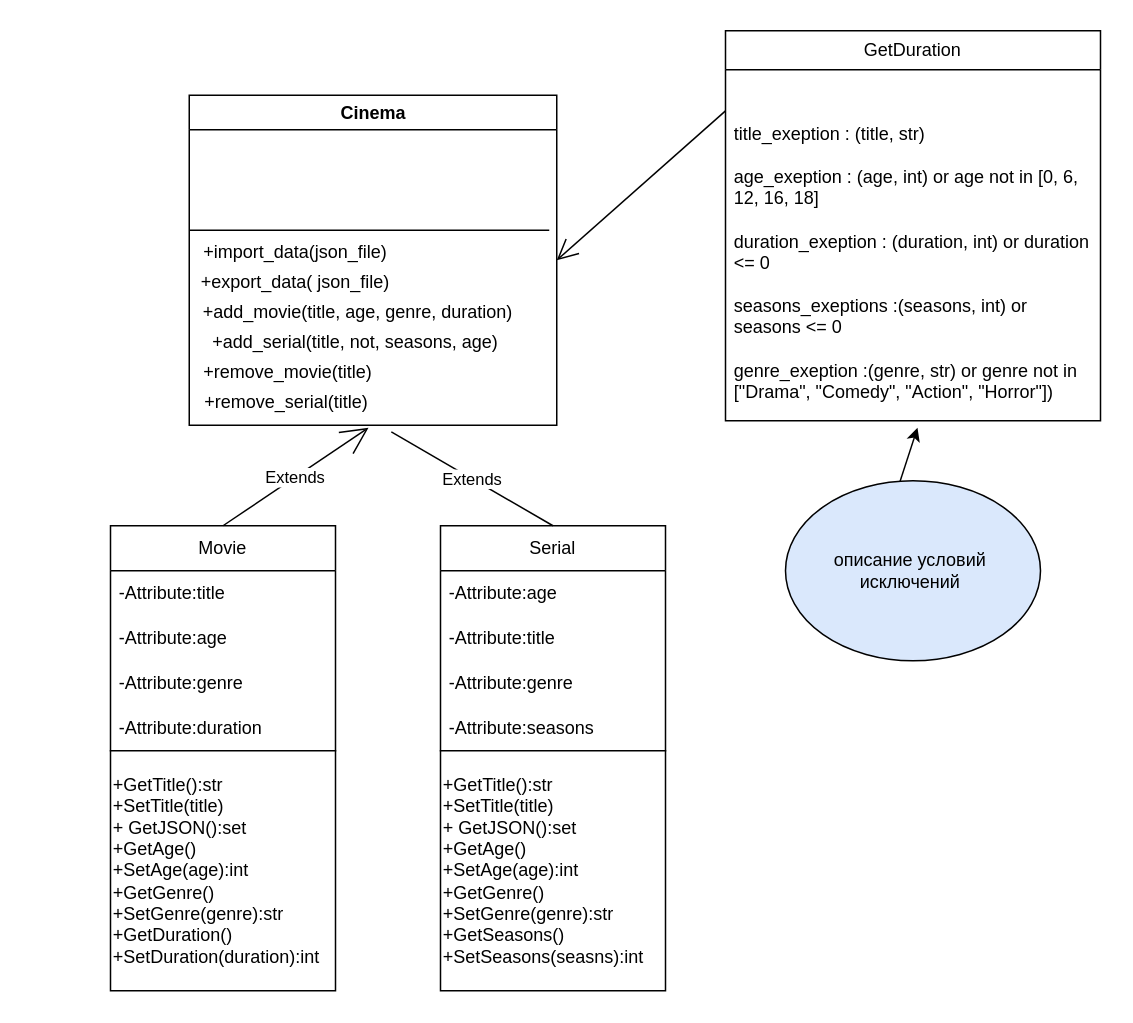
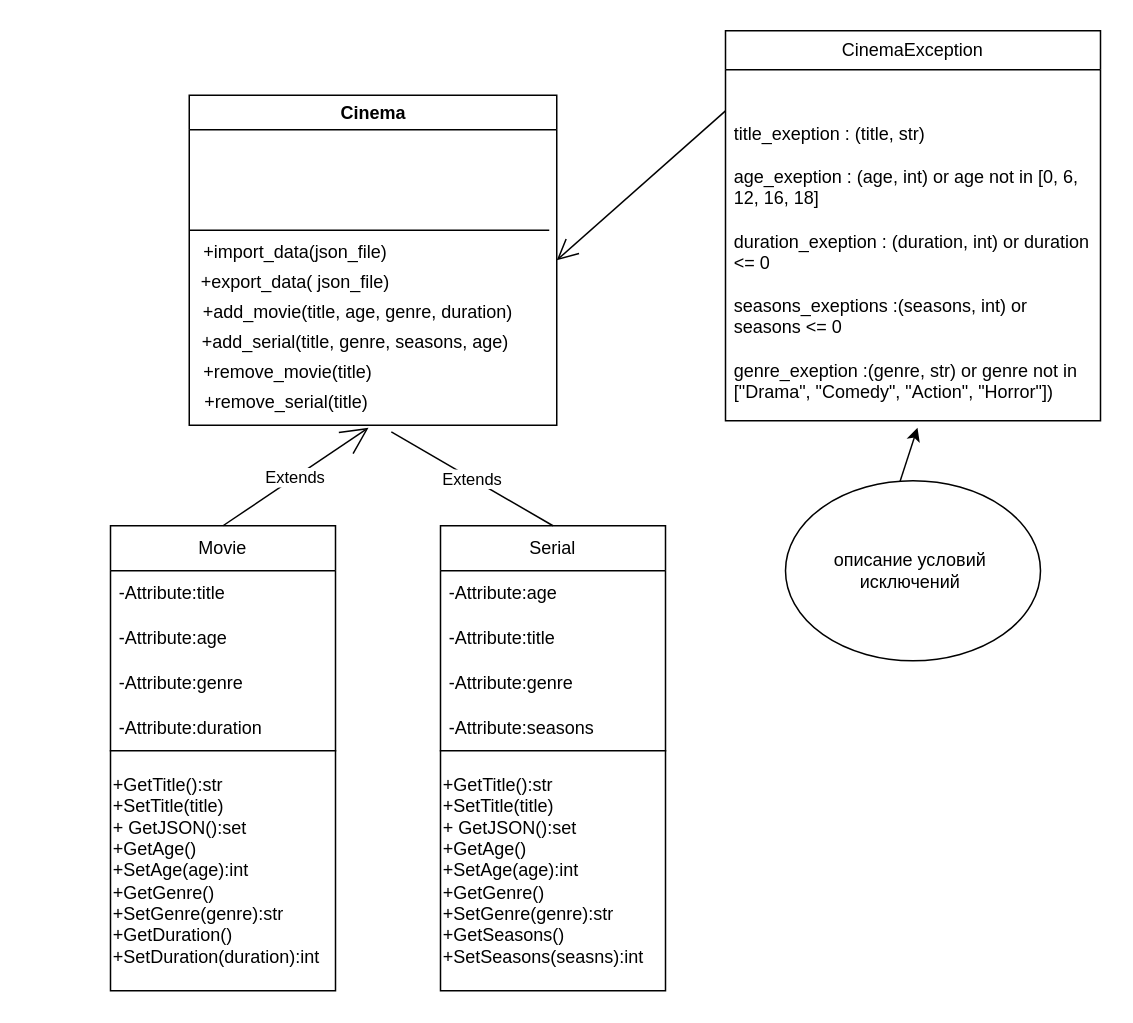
  <mxCell id="0" />
  <mxCell id="1" parent="0" />
  <mxCell id="2" value="Cinema" style="swimlane;whiteSpace=wrap;html=1;" parent="1" vertex="1"><mxGeometry x="125.5" y="63" width="245" height="220" as="geometry" /></mxCell>
  <mxCell id="3" value="" style="endArrow=none;html=1;rounded=0;" parent="2" edge="1"><mxGeometry width="50" height="50" relative="1" as="geometry"><mxPoint y="90" as="sourcePoint" /><mxPoint x="240" y="90" as="targetPoint" /><Array as="points"><mxPoint x="74" y="90" /></Array></mxGeometry></mxCell>
  <mxCell id="4" value="+import_data(json_file)" style="text;html=1;align=center;verticalAlign=middle;resizable=0;points=[];autosize=1;strokeColor=none;fillColor=none;" parent="2" vertex="1"><mxGeometry x="-5" y="90" width="150" height="30" as="geometry" /></mxCell>
  <mxCell id="5" value="+export_data(&amp;nbsp;json_file)" style="text;html=1;align=center;verticalAlign=middle;resizable=0;points=[];autosize=1;strokeColor=none;fillColor=none;" parent="2" vertex="1"><mxGeometry x="-5" y="110" width="150" height="30" as="geometry" /></mxCell>
  <mxCell id="6" value="&amp;nbsp; &amp;nbsp; &amp;nbsp; &amp;nbsp; &amp;nbsp; &amp;nbsp; &amp;nbsp; &amp;nbsp; &amp;nbsp; &amp;nbsp; &amp;nbsp; &amp;nbsp; &amp;nbsp; &amp;nbsp; &amp;nbsp; &amp;nbsp;+add_movie(title, age, genre, duration)" style="text;html=1;align=center;verticalAlign=middle;resizable=0;points=[];autosize=1;strokeColor=none;fillColor=none;" parent="2" vertex="1"><mxGeometry x="-105" y="130" width="330" height="30" as="geometry" /></mxCell>
  <mxCell id="7" value="+remove_movie(title)" style="text;html=1;align=center;verticalAlign=middle;resizable=0;points=[];autosize=1;strokeColor=none;fillColor=none;" parent="2" vertex="1"><mxGeometry x="-5" y="170" width="140" height="30" as="geometry" /></mxCell>
  <mxCell id="8" value="+remove_serial(title)" style="text;html=1;align=center;verticalAlign=middle;resizable=0;points=[];autosize=1;strokeColor=none;fillColor=none;" parent="2" vertex="1"><mxGeometry x="-1" y="190" width="130" height="30" as="geometry" /></mxCell>
- <mxCell id="9" value="+add_serial(title, not, seasons, age)" style="text;html=1;align=center;verticalAlign=middle;resizable=0;points=[];autosize=1;strokeColor=none;fillColor=none;" parent="2" vertex="1"><mxGeometry x="-5" y="150" width="230" height="30" as="geometry" /></mxCell>
+ <mxCell id="9" value="+add_serial(title, genre, seasons, age)" style="text;html=1;align=center;verticalAlign=middle;resizable=0;points=[];autosize=1;strokeColor=none;fillColor=none;" parent="2" vertex="1"><mxGeometry x="-5" y="150" width="230" height="30" as="geometry" /></mxCell>
  <mxCell id="10" value="Movie" style="swimlane;fontStyle=0;childLayout=stackLayout;horizontal=1;startSize=30;horizontalStack=0;resizeParent=1;resizeParentMax=0;resizeLast=0;collapsible=1;marginBottom=0;whiteSpace=wrap;html=1;" parent="1" vertex="1"><mxGeometry x="73" y="350" width="150" height="150" as="geometry" /></mxCell>
  <mxCell id="11" value="-Attribute:title" style="text;strokeColor=none;fillColor=none;align=left;verticalAlign=middle;spacingLeft=4;spacingRight=4;overflow=hidden;points=[[0,0.5],[1,0.5]];portConstraint=eastwest;rotatable=0;whiteSpace=wrap;html=1;" parent="10" vertex="1"><mxGeometry y="30" width="150" height="30" as="geometry" /></mxCell>
  <mxCell id="12" value="-Attribute:age" style="text;strokeColor=none;fillColor=none;align=left;verticalAlign=middle;spacingLeft=4;spacingRight=4;overflow=hidden;points=[[0,0.5],[1,0.5]];portConstraint=eastwest;rotatable=0;whiteSpace=wrap;html=1;" parent="10" vertex="1"><mxGeometry y="60" width="150" height="30" as="geometry" /></mxCell>
  <mxCell id="13" value="-Attribute:genre" style="text;strokeColor=none;fillColor=none;align=left;verticalAlign=middle;spacingLeft=4;spacingRight=4;overflow=hidden;points=[[0,0.5],[1,0.5]];portConstraint=eastwest;rotatable=0;whiteSpace=wrap;html=1;" parent="10" vertex="1"><mxGeometry y="90" width="150" height="30" as="geometry" /></mxCell>
  <mxCell id="14" value="-Attribute:duration" style="text;strokeColor=none;fillColor=none;align=left;verticalAlign=middle;spacingLeft=4;spacingRight=4;overflow=hidden;points=[[0,0.5],[1,0.5]];portConstraint=eastwest;rotatable=0;whiteSpace=wrap;html=1;" parent="10" vertex="1"><mxGeometry y="120" width="150" height="30" as="geometry" /></mxCell>
  <mxCell id="15" value="Serial" style="swimlane;fontStyle=0;childLayout=stackLayout;horizontal=1;startSize=30;horizontalStack=0;resizeParent=1;resizeParentMax=0;resizeLast=0;collapsible=1;marginBottom=0;whiteSpace=wrap;html=1;" parent="1" vertex="1"><mxGeometry x="293" y="350" width="150" height="150" as="geometry" /></mxCell>
  <mxCell id="16" value="-Attribute:age" style="text;strokeColor=none;fillColor=none;align=left;verticalAlign=middle;spacingLeft=4;spacingRight=4;overflow=hidden;points=[[0,0.5],[1,0.5]];portConstraint=eastwest;rotatable=0;whiteSpace=wrap;html=1;" parent="15" vertex="1"><mxGeometry y="30" width="150" height="30" as="geometry" /></mxCell>
  <mxCell id="17" value="-Attribute:title" style="text;strokeColor=none;fillColor=none;align=left;verticalAlign=middle;spacingLeft=4;spacingRight=4;overflow=hidden;points=[[0,0.5],[1,0.5]];portConstraint=eastwest;rotatable=0;whiteSpace=wrap;html=1;" parent="15" vertex="1"><mxGeometry y="60" width="150" height="30" as="geometry" /></mxCell>
  <mxCell id="18" value="-Attribute:genre" style="text;strokeColor=none;fillColor=none;align=left;verticalAlign=middle;spacingLeft=4;spacingRight=4;overflow=hidden;points=[[0,0.5],[1,0.5]];portConstraint=eastwest;rotatable=0;whiteSpace=wrap;html=1;" parent="15" vertex="1"><mxGeometry y="90" width="150" height="30" as="geometry" /></mxCell>
  <mxCell id="19" value="-Attribute:seasons" style="text;strokeColor=none;fillColor=none;align=left;verticalAlign=middle;spacingLeft=4;spacingRight=4;overflow=hidden;points=[[0,0.5],[1,0.5]];portConstraint=eastwest;rotatable=0;whiteSpace=wrap;html=1;" parent="15" vertex="1"><mxGeometry y="120" width="150" height="30" as="geometry" /></mxCell>
  <mxCell id="20" value="Extends" style="endArrow=open;endSize=16;endFill=0;html=1;rounded=0;exitX=0.5;exitY=0;exitDx=0;exitDy=0;entryX=0.927;entryY=1.058;entryDx=0;entryDy=0;entryPerimeter=0;" parent="1" source="10" target="8" edge="1"><mxGeometry width="160" relative="1" as="geometry"><mxPoint x="257" y="320" as="sourcePoint" /><mxPoint x="383" y="290" as="targetPoint" /><Array as="points" /></mxGeometry></mxCell>
- <mxCell id="21" value="GetDuration" style="swimlane;fontStyle=0;childLayout=stackLayout;horizontal=1;startSize=26;fillColor=none;horizontalStack=0;resizeParent=1;resizeParentMax=0;resizeLast=0;collapsible=1;marginBottom=0;whiteSpace=wrap;html=1;" parent="1" vertex="1"><mxGeometry x="483" y="20" width="250" height="260" as="geometry" /></mxCell>
+ <mxCell id="21" value="CinemaException" style="swimlane;fontStyle=0;childLayout=stackLayout;horizontal=1;startSize=26;fillColor=none;horizontalStack=0;resizeParent=1;resizeParentMax=0;resizeLast=0;collapsible=1;marginBottom=0;whiteSpace=wrap;html=1;" parent="1" vertex="1"><mxGeometry x="483" y="20" width="250" height="260" as="geometry" /></mxCell>
  <mxCell id="22" value="&lt;br&gt;&lt;br&gt;title_exeption : (title, str)&lt;br&gt;&lt;br&gt;age_exeption : (age, int) or age not in [0, 6, 12, 16, 18]&lt;br&gt;&lt;br&gt;duration_exeption : (duration, int) or duration &amp;lt;= 0&lt;br&gt;&lt;br&gt;seasons_exeptions :(seasons, int) or seasons &amp;lt;= 0&lt;br&gt;&lt;br&gt;genre_exeption :(genre, str) or genre not in [&quot;Drama&quot;, &quot;Comedy&quot;, &quot;Action&quot;, &quot;Horror&quot;])" style="text;strokeColor=none;fillColor=none;align=left;verticalAlign=top;spacingLeft=4;spacingRight=4;overflow=hidden;rotatable=0;points=[[0,0.5],[1,0.5]];portConstraint=eastwest;whiteSpace=wrap;html=1;" parent="21" vertex="1"><mxGeometry y="26" width="250" height="234" as="geometry" /></mxCell>
  <mxCell id="23" value="" style="endArrow=open;endFill=1;endSize=12;html=1;rounded=0;exitX=0;exitY=0.117;exitDx=0;exitDy=0;exitPerimeter=0;entryX=1;entryY=0.5;entryDx=0;entryDy=0;" parent="1" source="22" target="2" edge="1"><mxGeometry width="160" relative="1" as="geometry"><mxPoint x="573" y="210" as="sourcePoint" /><mxPoint x="523" y="170" as="targetPoint" /><Array as="points" /></mxGeometry></mxCell>
  <mxCell id="24" value="+GetTitle():str&lt;br&gt;+SetTitle(title)&lt;br&gt;+&amp;nbsp;GetJSON():set&lt;br&gt;+GetAge()&lt;br&gt;+SetAge(age):int&lt;br&gt;+GetGenre()&lt;br&gt;+SetGenre(genre):str&lt;br&gt;+GetDuration()&lt;br&gt;+SetDuration(duration):int" style="html=1;whiteSpace=wrap;align=left;" parent="1" vertex="1"><mxGeometry x="73" y="500" width="150" height="160" as="geometry" /></mxCell>
  <mxCell id="25" value="+GetTitle():str&lt;br&gt;+SetTitle(title)&lt;br&gt;+&amp;nbsp;GetJSON():set&lt;br&gt;+GetAge()&lt;br&gt;+SetAge(age):int&lt;br&gt;+GetGenre()&lt;br&gt;+SetGenre(genre):str&lt;br&gt;+GetSeasons()&lt;br&gt;+SetSeasons(seasns):int" style="html=1;whiteSpace=wrap;align=left;" parent="1" vertex="1"><mxGeometry x="293" y="500" width="150" height="160" as="geometry" /></mxCell>
  <mxCell id="26" value="" style="endArrow=classic;html=1;rounded=0;entryX=0.512;entryY=1.02;entryDx=0;entryDy=0;entryPerimeter=0;" parent="1" target="22" edge="1"><mxGeometry width="50" height="50" relative="1" as="geometry"><mxPoint x="593" y="340" as="sourcePoint" /><mxPoint x="613" y="340" as="targetPoint" /></mxGeometry></mxCell>
- <mxCell id="27" value="описание условий&amp;nbsp; исключений&amp;nbsp;" style="ellipse;whiteSpace=wrap;html=1;fillColor=#dae8fc;" parent="1" vertex="1"><mxGeometry x="523" y="320" width="170" height="120" as="geometry" /></mxCell>
+ <mxCell id="27" value="описание условий&amp;nbsp; исключений&amp;nbsp;" style="ellipse;whiteSpace=wrap;html=1;" parent="1" vertex="1"><mxGeometry x="523" y="320" width="170" height="120" as="geometry" /></mxCell>
  <mxCell id="28" value="Extends" style="endArrow=none;endSize=16;endFill=0;html=1;rounded=0;exitX=0.5;exitY=0;exitDx=0;exitDy=0;entryX=1.044;entryY=1.147;entryDx=0;entryDy=0;entryPerimeter=0;" edge="1" parent="1" source="15" target="8"><mxGeometry width="160" relative="1" as="geometry"><mxPoint x="73" y="450" as="sourcePoint" /><mxPoint x="233" y="450" as="targetPoint" /></mxGeometry></mxCell>
